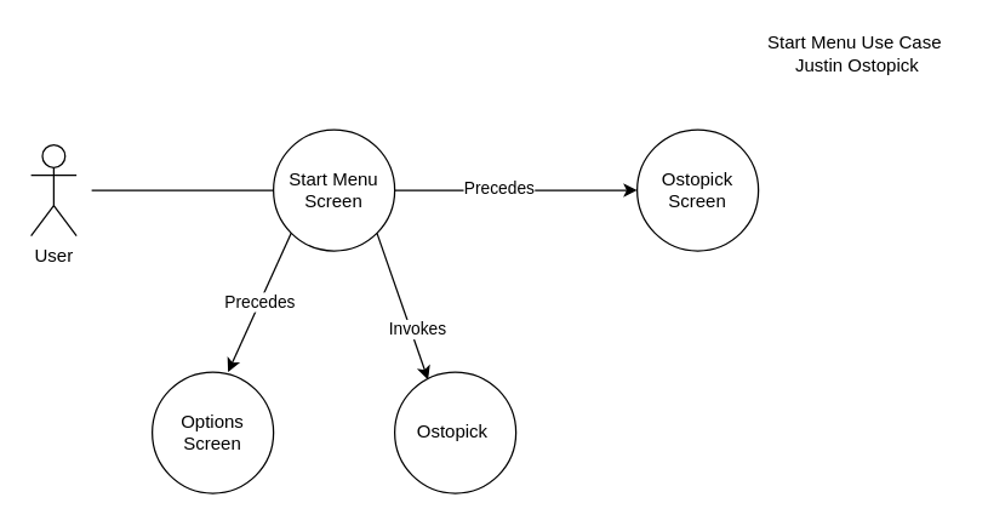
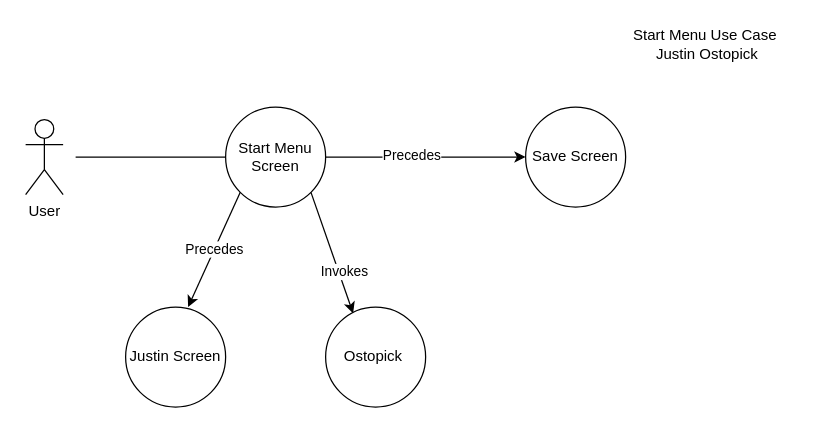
  <mxCell id="0" />
  <mxCell id="1" parent="0" />
  <mxCell id="2" value="User" style="shape=umlActor;verticalLabelPosition=bottom;verticalAlign=top;html=1;outlineConnect=0;" vertex="1" parent="1"><mxGeometry x="20" y="95" width="30" height="60" as="geometry" /></mxCell>
  <mxCell id="3" value="Start Menu Screen" style="ellipse;whiteSpace=wrap;html=1;aspect=fixed;" vertex="1" parent="1"><mxGeometry x="180" y="85" width="80" height="80" as="geometry" /></mxCell>
- <mxCell id="4" value="Ostopick Screen" style="ellipse;whiteSpace=wrap;html=1;aspect=fixed;" vertex="1" parent="1"><mxGeometry x="420" y="85" width="80" height="80" as="geometry" /></mxCell>
- <mxCell id="5" value="Options Screen" style="ellipse;whiteSpace=wrap;html=1;aspect=fixed;" vertex="1" parent="1"><mxGeometry x="100" y="245" width="80" height="80" as="geometry" /></mxCell>
+ <mxCell id="4" value="Save Screen" style="ellipse;whiteSpace=wrap;html=1;aspect=fixed;" vertex="1" parent="1"><mxGeometry x="420" y="85" width="80" height="80" as="geometry" /></mxCell>
+ <mxCell id="5" value="Justin Screen" style="ellipse;whiteSpace=wrap;html=1;aspect=fixed;" vertex="1" parent="1"><mxGeometry x="100" y="245" width="80" height="80" as="geometry" /></mxCell>
  <mxCell id="6" value="Ostopick&amp;nbsp;" style="ellipse;whiteSpace=wrap;html=1;aspect=fixed;" vertex="1" parent="1"><mxGeometry x="260" y="245" width="80" height="80" as="geometry" /></mxCell>
  <mxCell id="7" value="" style="endArrow=none;html=1;rounded=0;entryX=0;entryY=0.5;entryDx=0;entryDy=0;" edge="1" parent="1" target="3"><mxGeometry width="50" height="50" relative="1" as="geometry"><mxPoint x="60" y="125" as="sourcePoint" /><mxPoint x="390" y="515" as="targetPoint" /></mxGeometry></mxCell>
  <mxCell id="8" value="" style="endArrow=classic;html=1;rounded=0;exitX=1;exitY=0.5;exitDx=0;exitDy=0;entryX=0;entryY=0.5;entryDx=0;entryDy=0;" edge="1" parent="1" source="3" target="4"><mxGeometry width="50" height="50" relative="1" as="geometry"><mxPoint x="340" y="565" as="sourcePoint" /><mxPoint x="390" y="515" as="targetPoint" /></mxGeometry></mxCell>
  <mxCell id="9" value="Precedes" style="edgeLabel;html=1;align=center;verticalAlign=middle;resizable=0;points=[];" vertex="1" connectable="0" parent="8"><mxGeometry x="-0.163" y="2" relative="1" as="geometry"><mxPoint x="1" as="offset" /></mxGeometry></mxCell>
  <mxCell id="10" value="Precedes" style="endArrow=classic;html=1;rounded=0;entryX=0.625;entryY=0;entryDx=0;entryDy=0;exitX=0;exitY=1;exitDx=0;exitDy=0;entryPerimeter=0;" edge="1" parent="1" source="3" target="5"><mxGeometry width="50" height="50" relative="1" as="geometry"><mxPoint x="340" y="565" as="sourcePoint" /><mxPoint x="390" y="515" as="targetPoint" /></mxGeometry></mxCell>
  <mxCell id="11" value="" style="endArrow=classic;html=1;rounded=0;entryX=0.275;entryY=0.063;entryDx=0;entryDy=0;exitX=1;exitY=1;exitDx=0;exitDy=0;entryPerimeter=0;" edge="1" parent="1" source="3" target="6"><mxGeometry width="50" height="50" relative="1" as="geometry"><mxPoint x="340" y="565" as="sourcePoint" /><mxPoint x="390" y="515" as="targetPoint" /></mxGeometry></mxCell>
  <mxCell id="12" value="Invokes" style="edgeLabel;html=1;align=center;verticalAlign=middle;resizable=0;points=[];" vertex="1" connectable="0" parent="11"><mxGeometry x="0.321" y="4" relative="1" as="geometry"><mxPoint as="offset" /></mxGeometry></mxCell>
  <mxCell id="13" value="Start Menu Use Case&amp;nbsp;&lt;br&gt;Justin Ostopick" style="text;html=1;align=center;verticalAlign=middle;resizable=0;points=[];autosize=1;strokeColor=none;fillColor=none;" vertex="1" parent="1"><mxGeometry x="500" y="20" width="130" height="30" as="geometry" /></mxCell>
